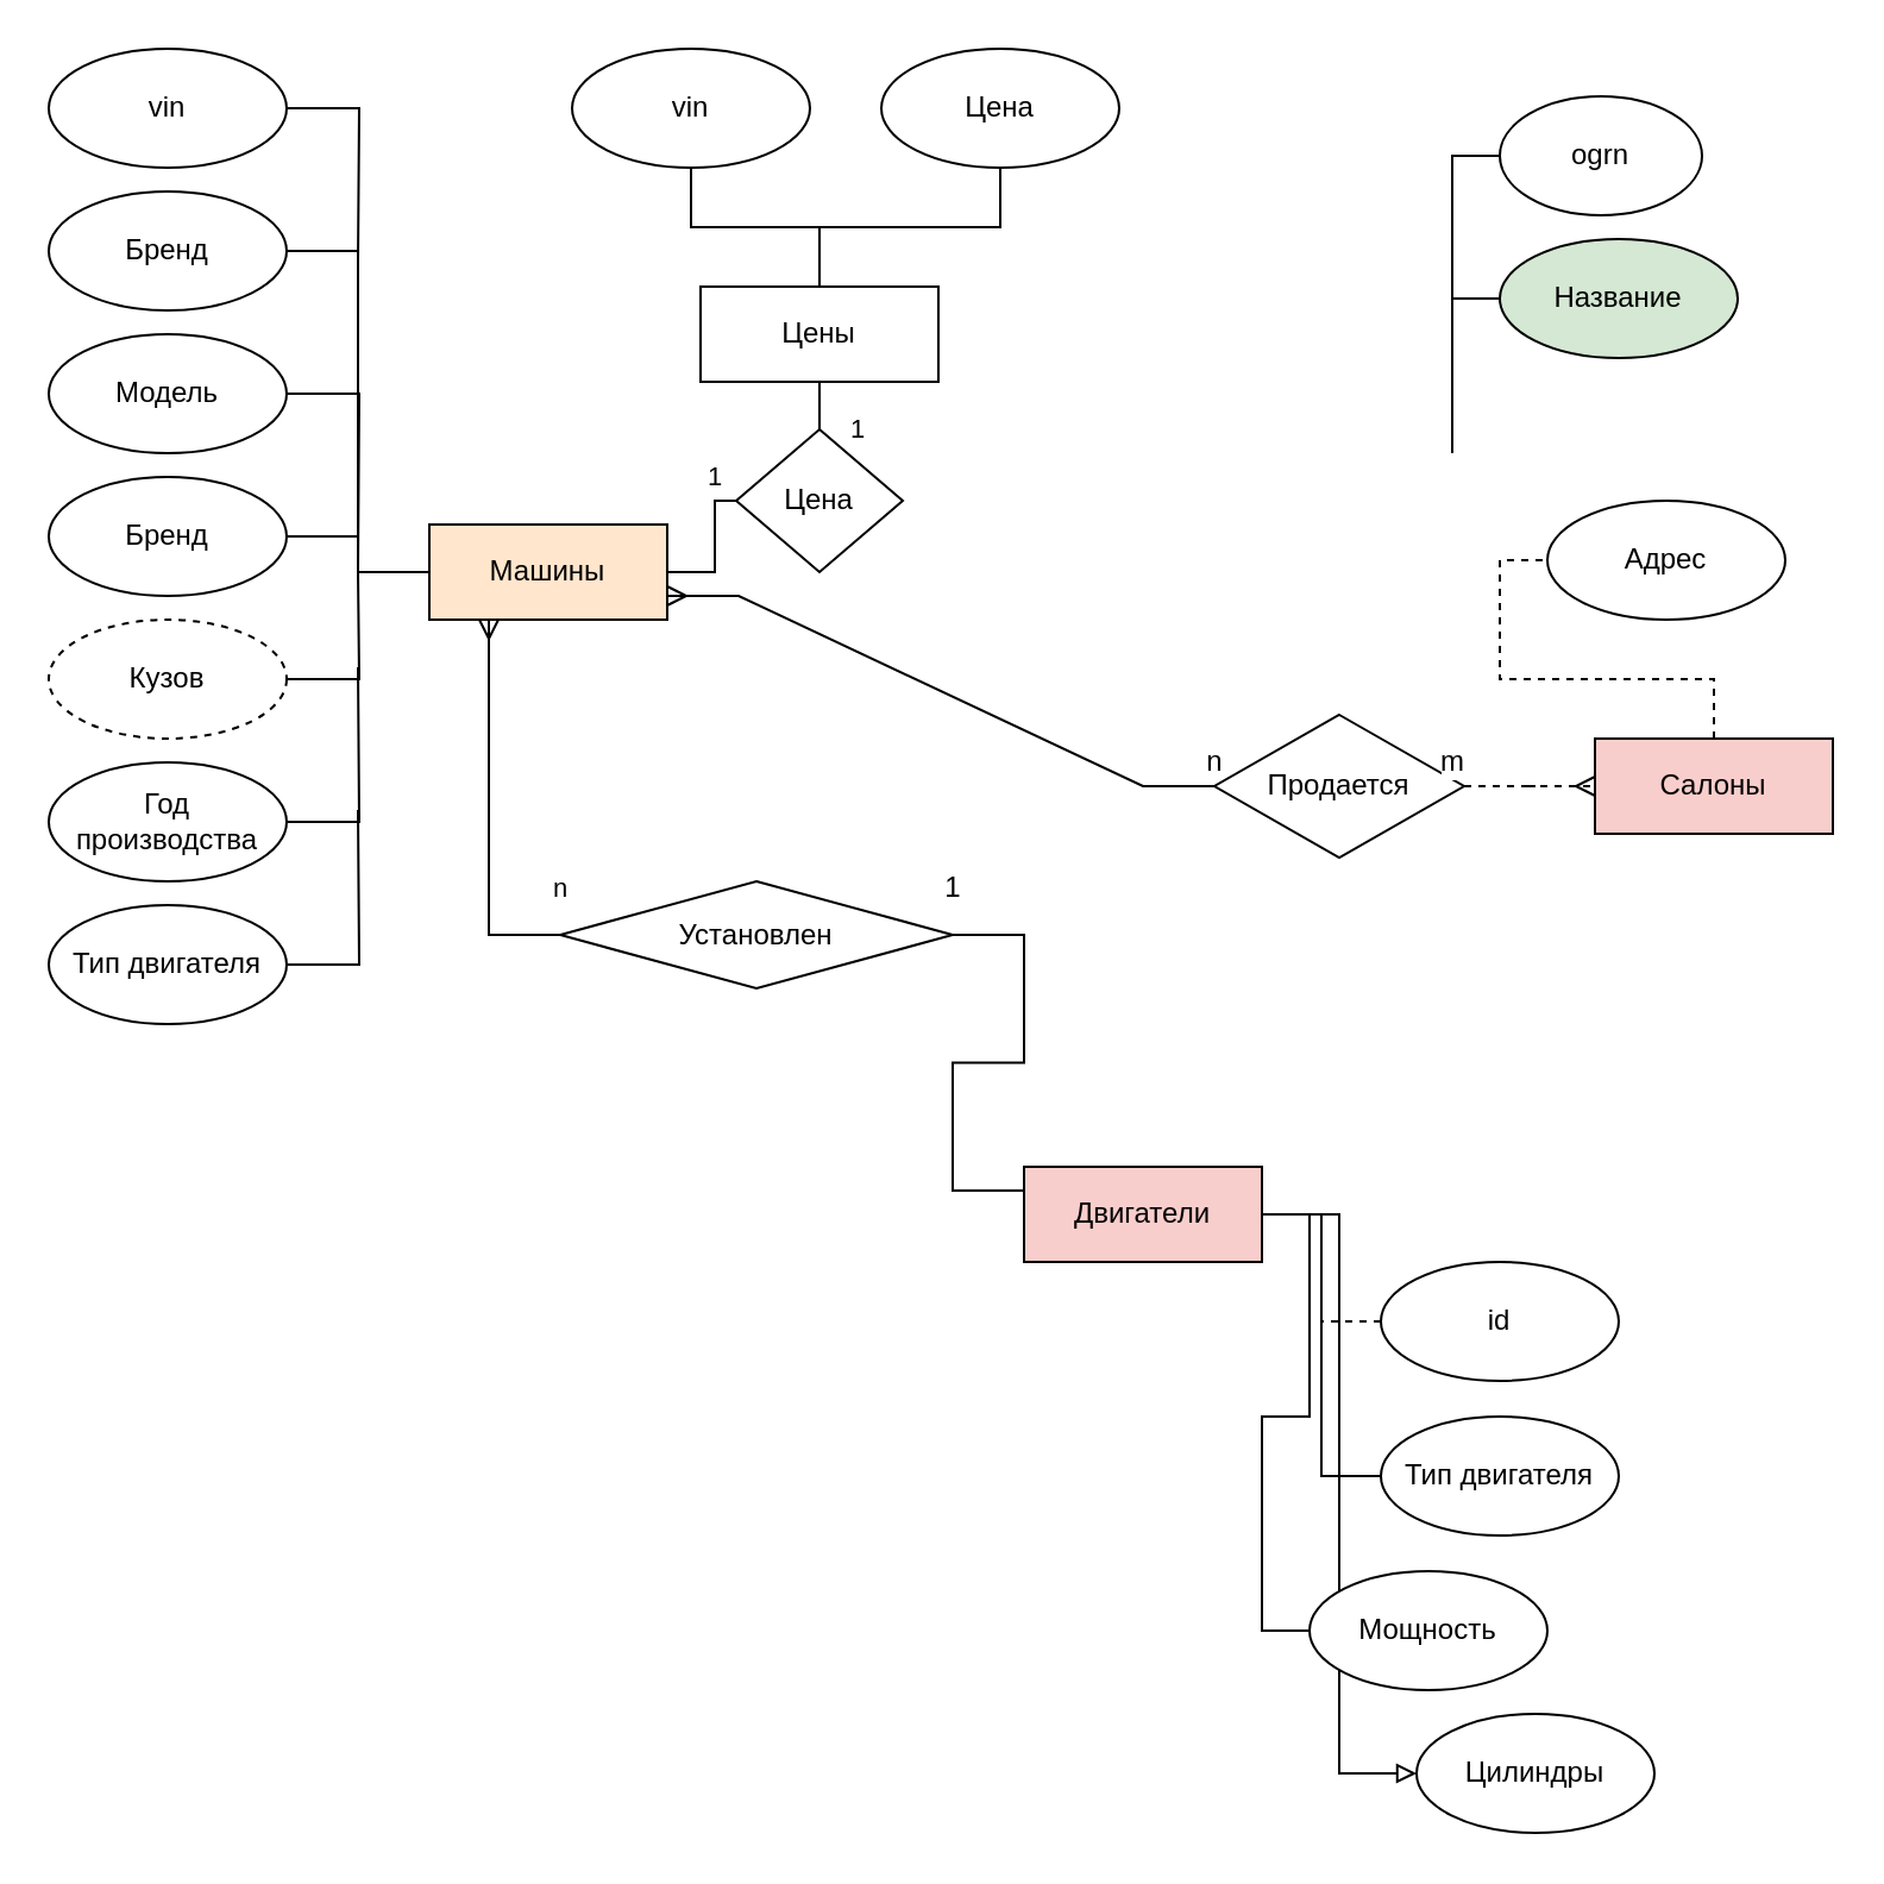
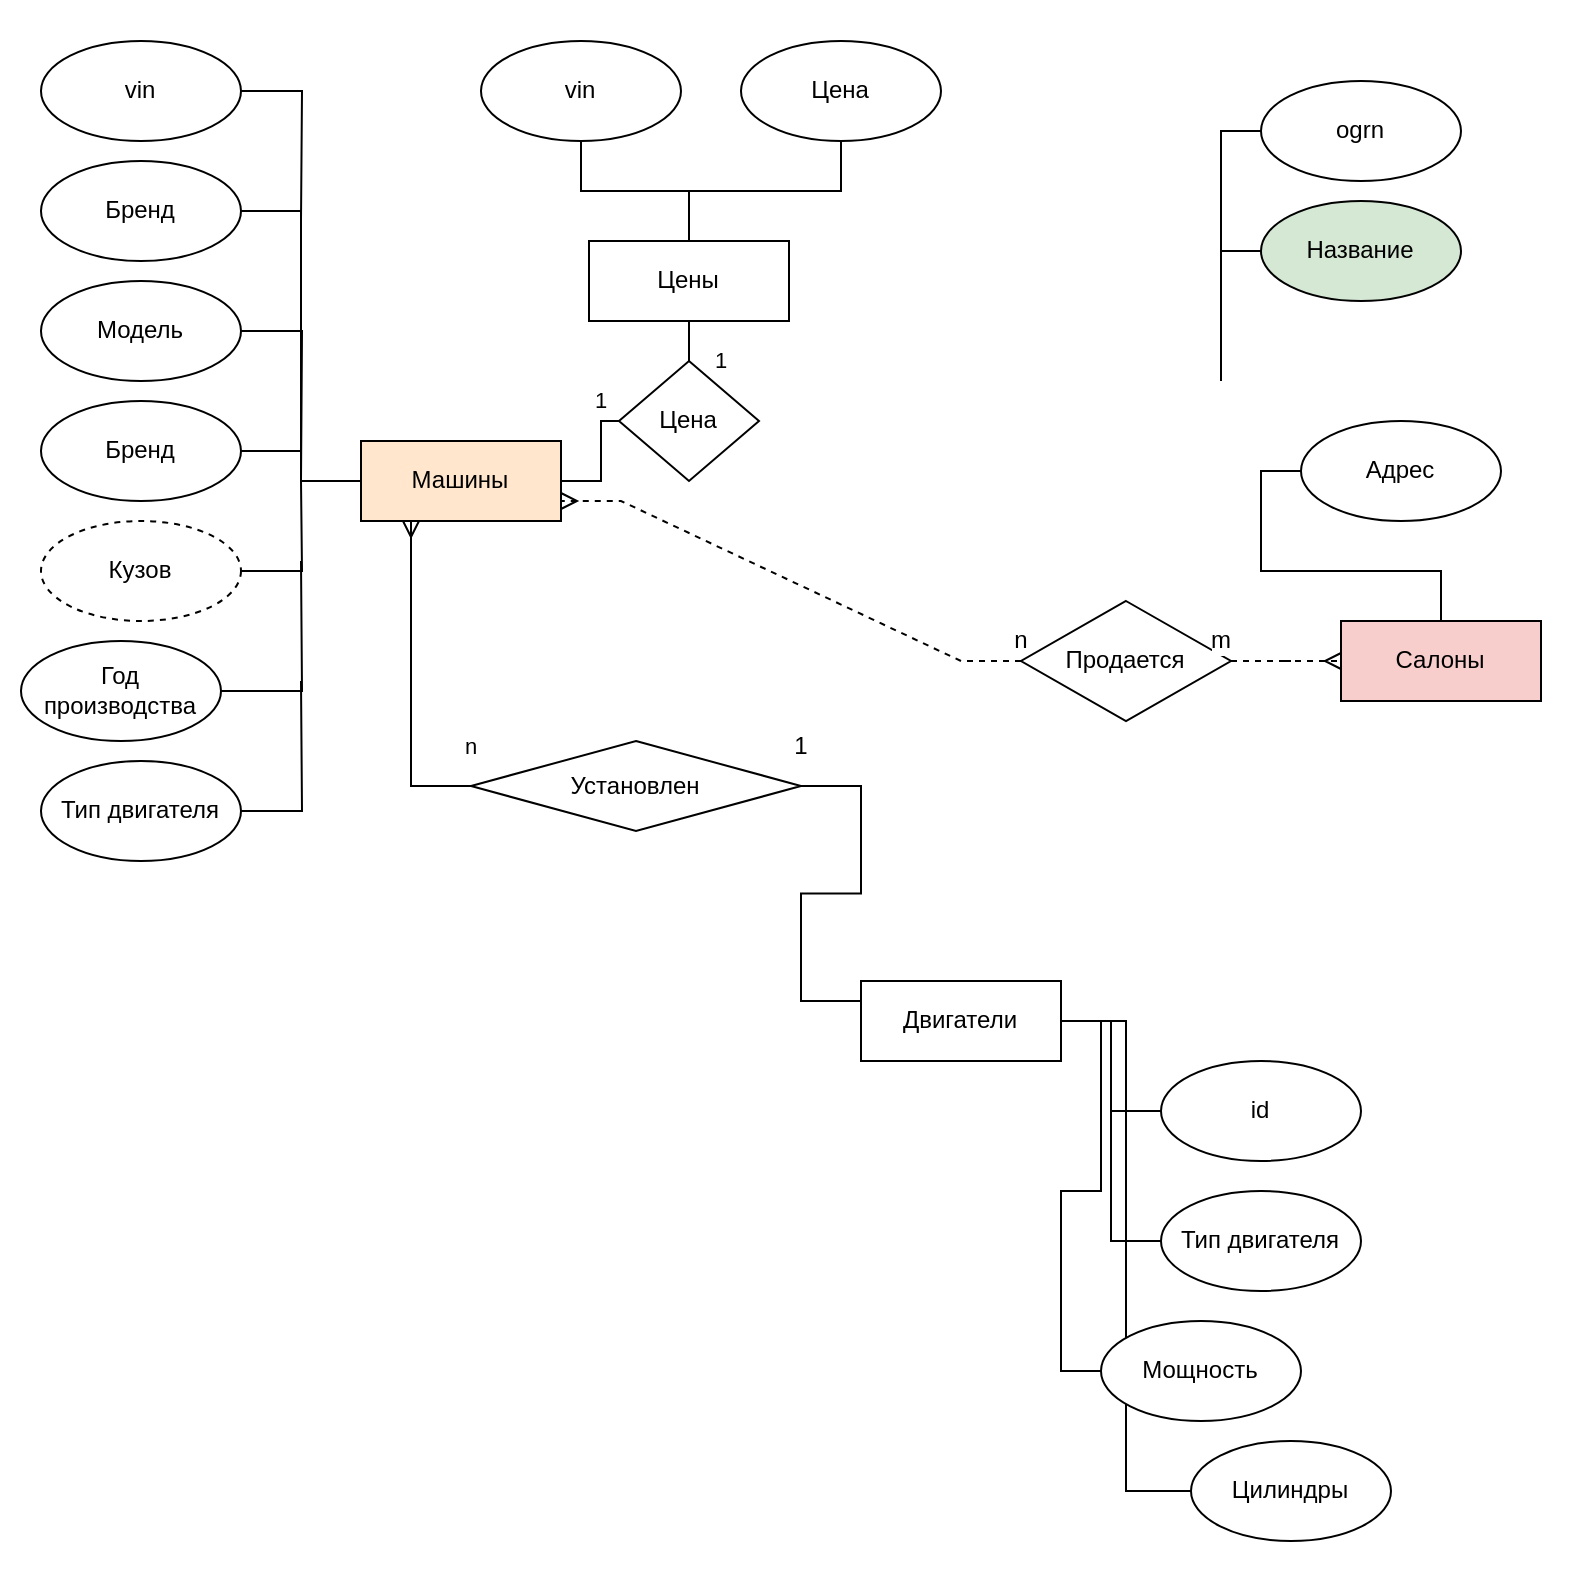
  <mxCell id="0" />
  <mxCell id="1" parent="0" />
  <mxCell id="2" value="1" style="edgeStyle=orthogonalEdgeStyle;rounded=0;orthogonalLoop=1;jettySize=auto;html=1;exitX=1;exitY=0.5;exitDx=0;exitDy=0;entryX=0;entryY=0.5;entryDx=0;entryDy=0;endArrow=none;endFill=0;" edge="1" parent="1" source="3" target="24"><mxGeometry x="0.695" y="10" relative="1" as="geometry"><mxPoint as="offset" /></mxGeometry></mxCell>
  <mxCell id="3" value="Машины" style="rounded=0;whiteSpace=wrap;html=1;fillColor=#ffe6cc;" vertex="1" parent="1"><mxGeometry x="180" y="220" width="100" height="40" as="geometry" /></mxCell>
  <mxCell id="4" style="edgeStyle=orthogonalEdgeStyle;rounded=0;orthogonalLoop=1;jettySize=auto;html=1;exitX=1;exitY=0.5;exitDx=0;exitDy=0;entryX=0;entryY=0.5;entryDx=0;entryDy=0;endArrow=none;endFill=0;" edge="1" parent="1" source="5" target="3"><mxGeometry relative="1" as="geometry" /></mxCell>
  <mxCell id="5" value="Бренд" style="ellipse;whiteSpace=wrap;html=1;" vertex="1" parent="1"><mxGeometry x="20" y="80" width="100" height="50" as="geometry" /></mxCell>
  <mxCell id="6" style="edgeStyle=orthogonalEdgeStyle;rounded=0;orthogonalLoop=1;jettySize=auto;html=1;exitX=1;exitY=0.5;exitDx=0;exitDy=0;endArrow=none;endFill=0;" edge="1" parent="1" source="7"><mxGeometry relative="1" as="geometry"><mxPoint x="150" y="240" as="targetPoint" /></mxGeometry></mxCell>
  <mxCell id="7" value="Модель" style="ellipse;whiteSpace=wrap;html=1;" vertex="1" parent="1"><mxGeometry x="20" y="140" width="100" height="50" as="geometry" /></mxCell>
  <mxCell id="8" style="edgeStyle=orthogonalEdgeStyle;rounded=0;orthogonalLoop=1;jettySize=auto;html=1;exitX=1;exitY=0.5;exitDx=0;exitDy=0;endArrow=none;endFill=0;" edge="1" parent="1" source="9"><mxGeometry relative="1" as="geometry"><mxPoint x="150" y="240" as="targetPoint" /></mxGeometry></mxCell>
  <mxCell id="9" value="Бренд" style="ellipse;whiteSpace=wrap;html=1;" vertex="1" parent="1"><mxGeometry x="20" y="200" width="100" height="50" as="geometry" /></mxCell>
  <mxCell id="10" style="edgeStyle=orthogonalEdgeStyle;rounded=0;orthogonalLoop=1;jettySize=auto;html=1;exitX=1;exitY=0.5;exitDx=0;exitDy=0;endArrow=none;endFill=0;" edge="1" parent="1" source="11"><mxGeometry relative="1" as="geometry"><mxPoint x="150" y="240" as="targetPoint" /></mxGeometry></mxCell>
  <mxCell id="11" value="Кузов" style="ellipse;whiteSpace=wrap;html=1;dashed=1;" vertex="1" parent="1"><mxGeometry x="20" y="260" width="100" height="50" as="geometry" /></mxCell>
  <mxCell id="12" style="edgeStyle=orthogonalEdgeStyle;rounded=0;orthogonalLoop=1;jettySize=auto;html=1;exitX=1;exitY=0.5;exitDx=0;exitDy=0;endArrow=none;endFill=0;" edge="1" parent="1" source="13"><mxGeometry relative="1" as="geometry"><mxPoint x="150" y="280" as="targetPoint" /></mxGeometry></mxCell>
- <mxCell id="13" value="Год производства" style="ellipse;whiteSpace=wrap;html=1;" vertex="1" parent="1"><mxGeometry x="20" y="320" width="100" height="50" as="geometry" /></mxCell>
+ <mxCell id="13" value="Год производства" style="ellipse;whiteSpace=wrap;html=1;" vertex="1" parent="1"><mxGeometry x="10" y="320" width="100" height="50" as="geometry" /></mxCell>
  <mxCell id="14" style="edgeStyle=orthogonalEdgeStyle;rounded=0;orthogonalLoop=1;jettySize=auto;html=1;exitX=1;exitY=0.5;exitDx=0;exitDy=0;endArrow=none;endFill=0;" edge="1" parent="1" source="15"><mxGeometry relative="1" as="geometry"><mxPoint x="150" y="340" as="targetPoint" /></mxGeometry></mxCell>
  <mxCell id="15" value="Тип двигателя" style="ellipse;whiteSpace=wrap;html=1;" vertex="1" parent="1"><mxGeometry x="20" y="380" width="100" height="50" as="geometry" /></mxCell>
  <mxCell id="16" style="edgeStyle=orthogonalEdgeStyle;rounded=0;orthogonalLoop=1;jettySize=auto;html=1;exitX=0.5;exitY=0;exitDx=0;exitDy=0;entryX=0.5;entryY=1;entryDx=0;entryDy=0;endArrow=none;endFill=0;" edge="1" parent="1" source="17" target="22"><mxGeometry relative="1" as="geometry" /></mxCell>
  <mxCell id="17" value="Цены" style="rounded=0;whiteSpace=wrap;html=1;" vertex="1" parent="1"><mxGeometry x="294" y="120" width="100" height="40" as="geometry" /></mxCell>
  <mxCell id="18" style="edgeStyle=orthogonalEdgeStyle;rounded=0;orthogonalLoop=1;jettySize=auto;html=1;exitX=1;exitY=0.5;exitDx=0;exitDy=0;endArrow=none;endFill=0;" edge="1" parent="1" source="19"><mxGeometry relative="1" as="geometry"><mxPoint x="150" y="110" as="targetPoint" /></mxGeometry></mxCell>
  <mxCell id="19" value="vin" style="ellipse;whiteSpace=wrap;html=1;" vertex="1" parent="1"><mxGeometry x="20" y="20" width="100" height="50" as="geometry" /></mxCell>
  <mxCell id="20" style="edgeStyle=orthogonalEdgeStyle;rounded=0;orthogonalLoop=1;jettySize=auto;html=1;exitX=0.5;exitY=1;exitDx=0;exitDy=0;entryX=0.5;entryY=0;entryDx=0;entryDy=0;endArrow=none;endFill=0;" edge="1" parent="1" source="21" target="17"><mxGeometry relative="1" as="geometry" /></mxCell>
  <mxCell id="21" value="vin" style="ellipse;whiteSpace=wrap;html=1;" vertex="1" parent="1"><mxGeometry x="240" y="20" width="100" height="50" as="geometry" /></mxCell>
  <mxCell id="22" value="Цена" style="ellipse;whiteSpace=wrap;html=1;" vertex="1" parent="1"><mxGeometry x="370" y="20" width="100" height="50" as="geometry" /></mxCell>
  <mxCell id="23" value="1" style="edgeStyle=orthogonalEdgeStyle;rounded=0;orthogonalLoop=1;jettySize=auto;html=1;exitX=0.5;exitY=0;exitDx=0;exitDy=0;entryX=0.5;entryY=1;entryDx=0;entryDy=0;endArrow=none;endFill=0;" edge="1" parent="1" source="24" target="17"><mxGeometry x="-1" y="-16" relative="1" as="geometry"><mxPoint as="offset" /></mxGeometry></mxCell>
  <mxCell id="24" value="Цена" style="rhombus;whiteSpace=wrap;html=1;" vertex="1" parent="1"><mxGeometry x="309" y="180" width="70" height="60" as="geometry" /></mxCell>
  <mxCell id="25" style="edgeStyle=orthogonalEdgeStyle;rounded=0;orthogonalLoop=1;jettySize=auto;html=1;exitX=1;exitY=0.5;exitDx=0;exitDy=0;entryX=0;entryY=0.5;entryDx=0;entryDy=0;endArrow=none;endFill=0;" edge="1" parent="1" source="28" target="31"><mxGeometry relative="1" as="geometry" /></mxCell>
  <mxCell id="26" style="edgeStyle=orthogonalEdgeStyle;rounded=0;orthogonalLoop=1;jettySize=auto;html=1;exitX=1;exitY=0.5;exitDx=0;exitDy=0;entryX=0;entryY=0.5;entryDx=0;entryDy=0;endArrow=none;endFill=0;" edge="1" parent="1" source="28" target="32"><mxGeometry relative="1" as="geometry" /></mxCell>
- <mxCell id="27" style="edgeStyle=orthogonalEdgeStyle;rounded=0;orthogonalLoop=1;jettySize=auto;html=1;exitX=1;exitY=0.5;exitDx=0;exitDy=0;entryX=0;entryY=0.5;entryDx=0;entryDy=0;endArrow=block;endFill=0;" edge="1" parent="1" source="28" target="33"><mxGeometry relative="1" as="geometry" /></mxCell>
- <mxCell id="28" value="Двигатели" style="rounded=0;whiteSpace=wrap;html=1;fillColor=#f8cecc;" vertex="1" parent="1"><mxGeometry x="430" y="490" width="100" height="40" as="geometry" /></mxCell>
- <mxCell id="29" style="edgeStyle=orthogonalEdgeStyle;rounded=0;orthogonalLoop=1;jettySize=auto;html=1;exitX=0;exitY=0.5;exitDx=0;exitDy=0;entryX=1;entryY=0.5;entryDx=0;entryDy=0;endArrow=none;endFill=0;dashed=1;" edge="1" parent="1" source="30" target="28"><mxGeometry relative="1" as="geometry" /></mxCell>
+ <mxCell id="27" style="edgeStyle=orthogonalEdgeStyle;rounded=0;orthogonalLoop=1;jettySize=auto;html=1;exitX=1;exitY=0.5;exitDx=0;exitDy=0;entryX=0;entryY=0.5;entryDx=0;entryDy=0;endArrow=none;endFill=0;" edge="1" parent="1" source="28" target="33"><mxGeometry relative="1" as="geometry" /></mxCell>
+ <mxCell id="28" value="Двигатели" style="rounded=0;whiteSpace=wrap;html=1;" vertex="1" parent="1"><mxGeometry x="430" y="490" width="100" height="40" as="geometry" /></mxCell>
+ <mxCell id="29" style="edgeStyle=orthogonalEdgeStyle;rounded=0;orthogonalLoop=1;jettySize=auto;html=1;exitX=0;exitY=0.5;exitDx=0;exitDy=0;entryX=1;entryY=0.5;entryDx=0;entryDy=0;endArrow=none;endFill=0;" edge="1" parent="1" source="30" target="28"><mxGeometry relative="1" as="geometry" /></mxCell>
  <mxCell id="30" value="id" style="ellipse;whiteSpace=wrap;html=1;" vertex="1" parent="1"><mxGeometry x="580" y="530" width="100" height="50" as="geometry" /></mxCell>
  <mxCell id="31" value="Тип двигателя" style="ellipse;whiteSpace=wrap;html=1;" vertex="1" parent="1"><mxGeometry x="580" y="595" width="100" height="50" as="geometry" /></mxCell>
  <mxCell id="32" value="Мощность" style="ellipse;whiteSpace=wrap;html=1;" vertex="1" parent="1"><mxGeometry x="550" y="660" width="100" height="50" as="geometry" /></mxCell>
  <mxCell id="33" value="Цилиндры" style="ellipse;whiteSpace=wrap;html=1;" vertex="1" parent="1"><mxGeometry x="595" y="720" width="100" height="50" as="geometry" /></mxCell>
  <mxCell id="34" value="n" style="edgeStyle=orthogonalEdgeStyle;rounded=0;orthogonalLoop=1;jettySize=auto;html=1;exitX=0;exitY=0.5;exitDx=0;exitDy=0;entryX=0.25;entryY=1;entryDx=0;entryDy=0;endArrow=ERmany;endFill=0;" edge="1" parent="1" source="35" target="3"><mxGeometry x="-1" y="-20" relative="1" as="geometry"><mxPoint as="offset" /></mxGeometry></mxCell>
  <mxCell id="35" value="Установлен" style="rhombus;whiteSpace=wrap;html=1;" vertex="1" parent="1"><mxGeometry x="235" y="370" width="165" height="45" as="geometry" /></mxCell>
- <mxCell id="36" style="edgeStyle=orthogonalEdgeStyle;rounded=0;orthogonalLoop=1;jettySize=auto;html=1;exitX=0.5;exitY=0;exitDx=0;exitDy=0;entryX=0;entryY=0.5;entryDx=0;entryDy=0;endArrow=none;endFill=0;dashed=1;" edge="1" parent="1" source="37" target="42"><mxGeometry relative="1" as="geometry" /></mxCell>
+ <mxCell id="36" style="edgeStyle=orthogonalEdgeStyle;rounded=0;orthogonalLoop=1;jettySize=auto;html=1;exitX=0.5;exitY=0;exitDx=0;exitDy=0;entryX=0;entryY=0.5;entryDx=0;entryDy=0;endArrow=none;endFill=0;" edge="1" parent="1" source="37" target="42"><mxGeometry relative="1" as="geometry" /></mxCell>
  <mxCell id="37" value="Салоны" style="rounded=0;whiteSpace=wrap;html=1;fillColor=#f8cecc;" vertex="1" parent="1"><mxGeometry x="670" y="310" width="100" height="40" as="geometry" /></mxCell>
  <mxCell id="38" style="edgeStyle=orthogonalEdgeStyle;rounded=0;orthogonalLoop=1;jettySize=auto;html=1;exitX=0;exitY=0.5;exitDx=0;exitDy=0;endArrow=none;endFill=0;" edge="1" parent="1" source="39"><mxGeometry relative="1" as="geometry"><mxPoint x="610" y="190" as="targetPoint" /></mxGeometry></mxCell>
- <mxCell id="39" value="ogrn" style="ellipse;whiteSpace=wrap;html=1;" vertex="1" parent="1"><mxGeometry x="630" y="40" width="85" height="50" as="geometry" /></mxCell>
+ <mxCell id="39" value="ogrn" style="ellipse;whiteSpace=wrap;html=1;" vertex="1" parent="1"><mxGeometry x="630" y="40" width="100" height="50" as="geometry" /></mxCell>
  <mxCell id="40" style="edgeStyle=orthogonalEdgeStyle;rounded=0;orthogonalLoop=1;jettySize=auto;html=1;exitX=0;exitY=0.5;exitDx=0;exitDy=0;endArrow=none;endFill=0;" edge="1" parent="1" source="41"><mxGeometry relative="1" as="geometry"><mxPoint x="610" y="150" as="targetPoint" /></mxGeometry></mxCell>
  <mxCell id="41" value="Название" style="ellipse;whiteSpace=wrap;html=1;fillColor=#d5e8d4;" vertex="1" parent="1"><mxGeometry x="630" y="100" width="100" height="50" as="geometry" /></mxCell>
  <mxCell id="42" value="Адрес" style="ellipse;whiteSpace=wrap;html=1;" vertex="1" parent="1"><mxGeometry x="650" y="210" width="100" height="50" as="geometry" /></mxCell>
  <mxCell id="43" value="Продается" style="rhombus;whiteSpace=wrap;html=1;" vertex="1" parent="1"><mxGeometry x="510" y="300" width="105" height="60" as="geometry" /></mxCell>
  <mxCell id="44" value="m" style="edgeStyle=entityRelationEdgeStyle;fontSize=12;html=1;endArrow=ERmany;rounded=0;entryX=0;entryY=0.5;entryDx=0;entryDy=0;dashed=1;" edge="1" parent="1" source="43" target="37"><mxGeometry x="-1" y="11" width="100" height="100" relative="1" as="geometry"><mxPoint x="430" y="440" as="sourcePoint" /><mxPoint x="530" y="340" as="targetPoint" /><mxPoint x="-5" y="1" as="offset" /></mxGeometry></mxCell>
- <mxCell id="45" value="n" style="edgeStyle=entityRelationEdgeStyle;fontSize=12;html=1;endArrow=ERmany;rounded=0;entryX=1;entryY=0.75;entryDx=0;entryDy=0;exitX=0;exitY=0.5;exitDx=0;exitDy=0;" edge="1" parent="1" source="43" target="3"><mxGeometry x="-1" y="-10" width="100" height="100" relative="1" as="geometry"><mxPoint x="415" y="580" as="sourcePoint" /><mxPoint x="340" y="320" as="targetPoint" /><Array as="points"><mxPoint x="375" y="370" /></Array><mxPoint as="offset" /></mxGeometry></mxCell>
+ <mxCell id="45" value="n" style="edgeStyle=entityRelationEdgeStyle;fontSize=12;html=1;endArrow=ERmany;rounded=0;entryX=1;entryY=0.75;entryDx=0;entryDy=0;exitX=0;exitY=0.5;exitDx=0;exitDy=0;dashed=1;" edge="1" parent="1" source="43" target="3"><mxGeometry x="-1" y="-10" width="100" height="100" relative="1" as="geometry"><mxPoint x="415" y="580" as="sourcePoint" /><mxPoint x="340" y="320" as="targetPoint" /><Array as="points"><mxPoint x="375" y="370" /></Array><mxPoint as="offset" /></mxGeometry></mxCell>
  <mxCell id="46" value="1" style="edgeStyle=entityRelationEdgeStyle;fontSize=12;html=1;endArrow=none;rounded=0;exitX=1;exitY=0.5;exitDx=0;exitDy=0;entryX=0;entryY=0.25;entryDx=0;entryDy=0;endFill=0;" edge="1" parent="1" source="35" target="28"><mxGeometry x="-1" y="20" width="100" height="100" relative="1" as="geometry"><mxPoint x="430" y="440" as="sourcePoint" /><mxPoint x="530" y="340" as="targetPoint" /><Array as="points"><mxPoint x="213" y="420" /><mxPoint x="220" y="420" /></Array><mxPoint as="offset" /></mxGeometry></mxCell>
